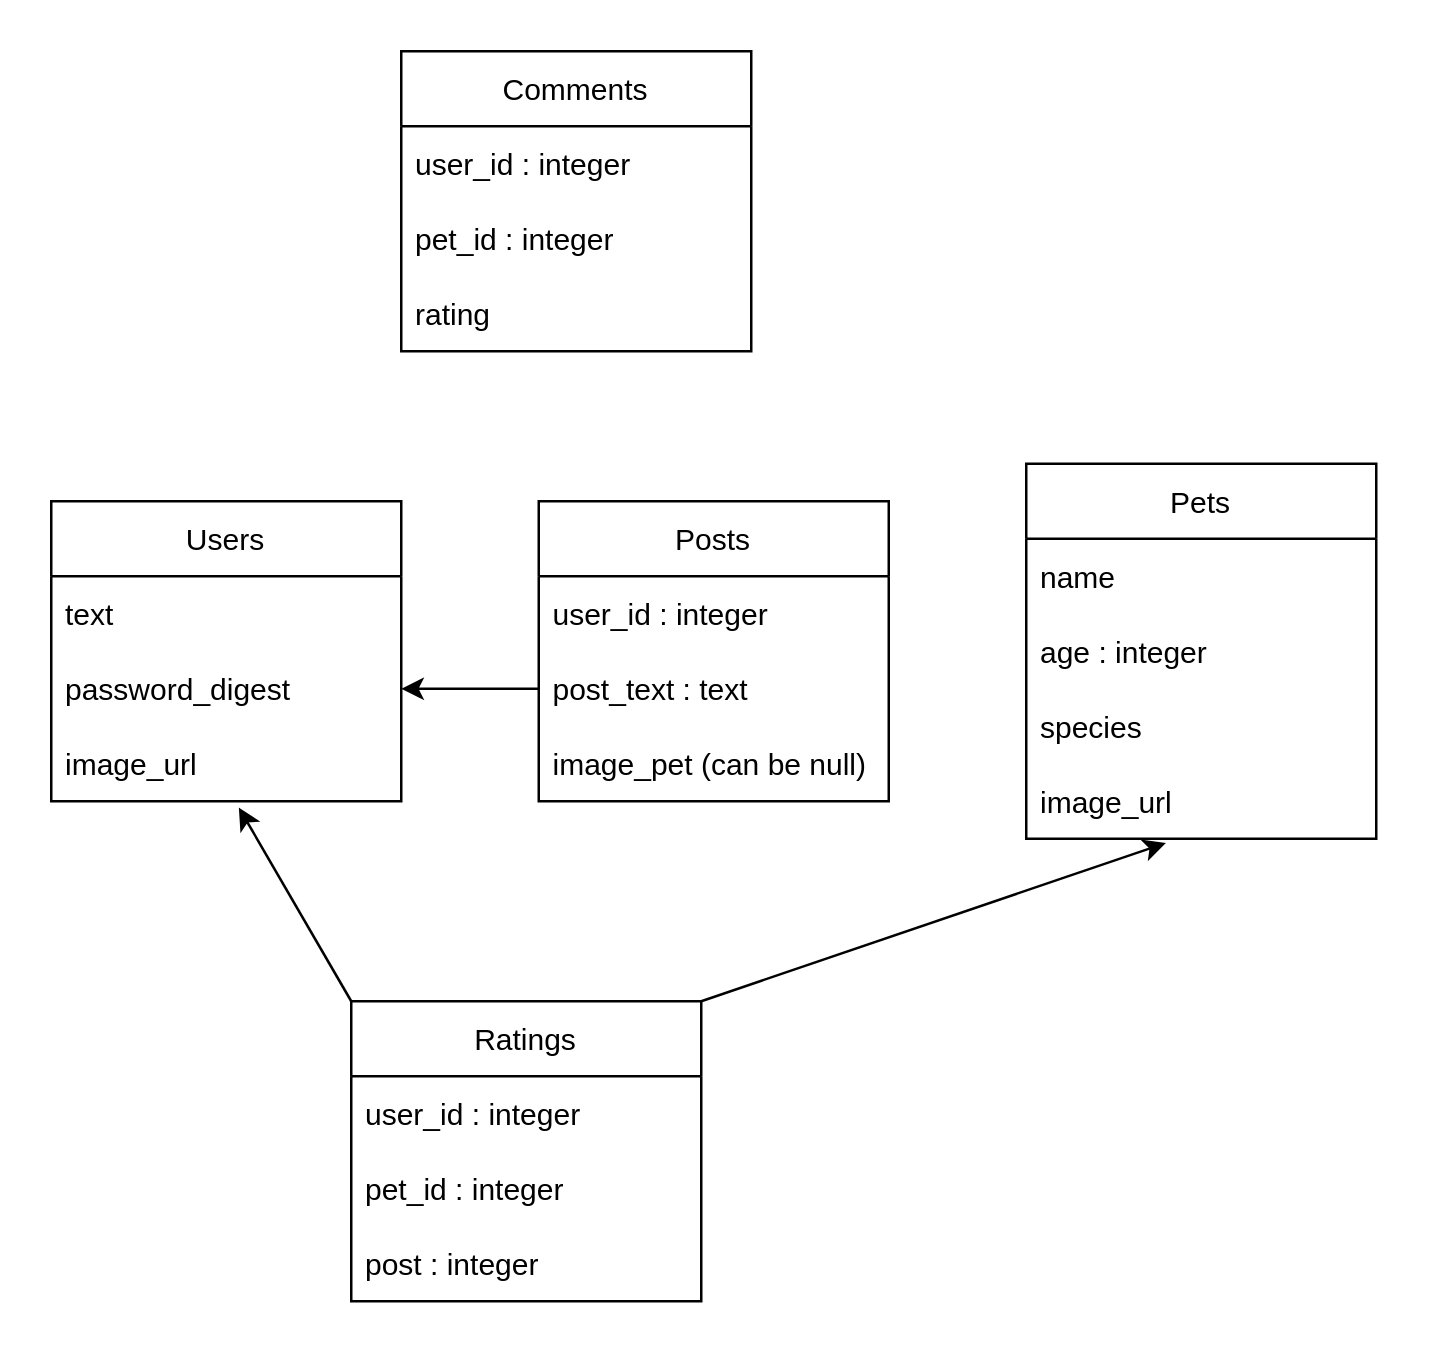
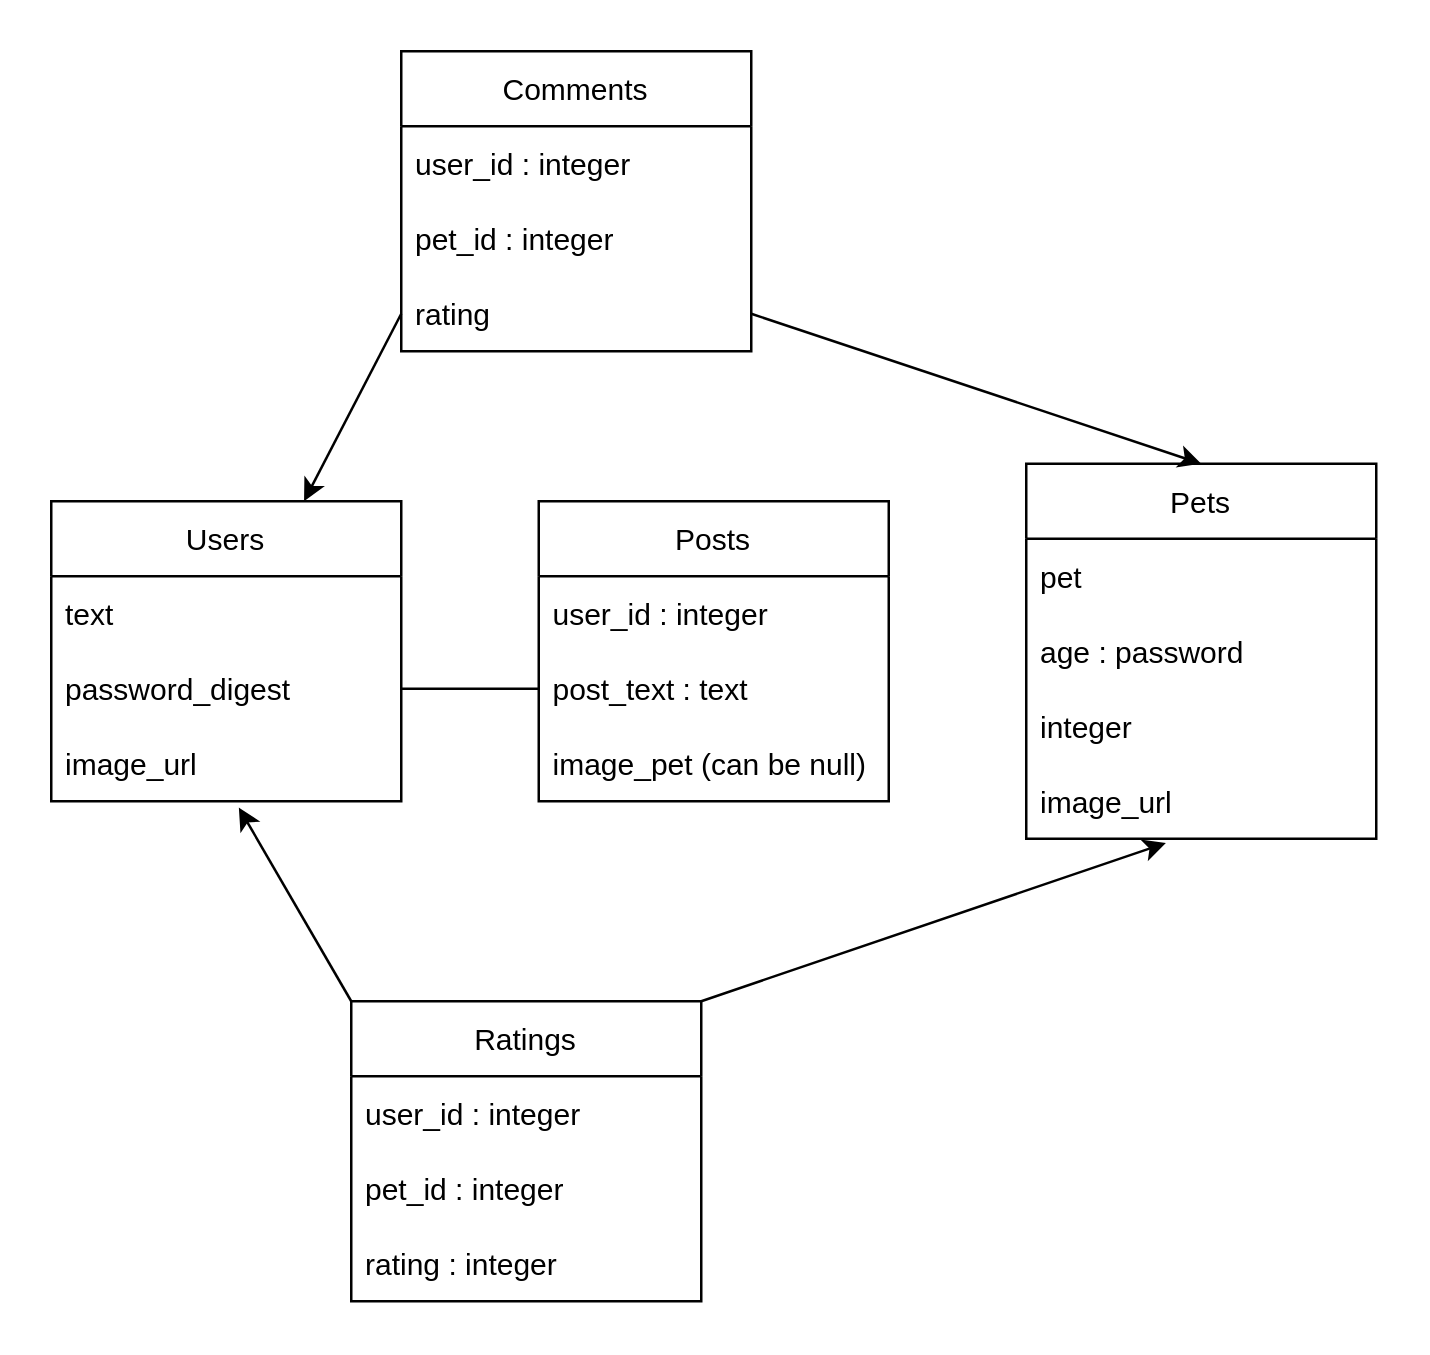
  <mxCell id="0" />
  <mxCell id="1" parent="0" />
  <mxCell id="2" value="Users" style="swimlane;fontStyle=0;childLayout=stackLayout;horizontal=1;startSize=30;horizontalStack=0;resizeParent=1;resizeParentMax=0;resizeLast=0;collapsible=1;marginBottom=0;" vertex="1" parent="1"><mxGeometry x="20" y="200" width="140" height="120" as="geometry" /></mxCell>
  <mxCell id="3" value="text" style="text;strokeColor=none;fillColor=none;align=left;verticalAlign=middle;spacingLeft=4;spacingRight=4;overflow=hidden;points=[[0,0.5],[1,0.5]];portConstraint=eastwest;rotatable=0;" vertex="1" parent="2"><mxGeometry y="30" width="140" height="30" as="geometry" /></mxCell>
  <mxCell id="4" value="password_digest" style="text;strokeColor=none;fillColor=none;align=left;verticalAlign=middle;spacingLeft=4;spacingRight=4;overflow=hidden;points=[[0,0.5],[1,0.5]];portConstraint=eastwest;rotatable=0;" vertex="1" parent="2"><mxGeometry y="60" width="140" height="30" as="geometry" /></mxCell>
  <mxCell id="5" value="image_url" style="text;strokeColor=none;fillColor=none;align=left;verticalAlign=middle;spacingLeft=4;spacingRight=4;overflow=hidden;points=[[0,0.5],[1,0.5]];portConstraint=eastwest;rotatable=0;" vertex="1" parent="2"><mxGeometry y="90" width="140" height="30" as="geometry" /></mxCell>
  <mxCell id="6" value="Pets" style="swimlane;fontStyle=0;childLayout=stackLayout;horizontal=1;startSize=30;horizontalStack=0;resizeParent=1;resizeParentMax=0;resizeLast=0;collapsible=1;marginBottom=0;" vertex="1" parent="1"><mxGeometry x="410" y="185" width="140" height="150" as="geometry" /></mxCell>
- <mxCell id="7" value="name" style="text;strokeColor=none;fillColor=none;align=left;verticalAlign=middle;spacingLeft=4;spacingRight=4;overflow=hidden;points=[[0,0.5],[1,0.5]];portConstraint=eastwest;rotatable=0;" vertex="1" parent="6"><mxGeometry y="30" width="140" height="30" as="geometry" /></mxCell>
- <mxCell id="8" value="age : integer" style="text;strokeColor=none;fillColor=none;align=left;verticalAlign=middle;spacingLeft=4;spacingRight=4;overflow=hidden;points=[[0,0.5],[1,0.5]];portConstraint=eastwest;rotatable=0;" vertex="1" parent="6"><mxGeometry y="60" width="140" height="30" as="geometry" /></mxCell>
- <mxCell id="9" value="species" style="text;strokeColor=none;fillColor=none;align=left;verticalAlign=middle;spacingLeft=4;spacingRight=4;overflow=hidden;points=[[0,0.5],[1,0.5]];portConstraint=eastwest;rotatable=0;" vertex="1" parent="6"><mxGeometry y="90" width="140" height="30" as="geometry" /></mxCell>
+ <mxCell id="7" value="pet" style="text;strokeColor=none;fillColor=none;align=left;verticalAlign=middle;spacingLeft=4;spacingRight=4;overflow=hidden;points=[[0,0.5],[1,0.5]];portConstraint=eastwest;rotatable=0;" vertex="1" parent="6"><mxGeometry y="30" width="140" height="30" as="geometry" /></mxCell>
+ <mxCell id="8" value="age : password" style="text;strokeColor=none;fillColor=none;align=left;verticalAlign=middle;spacingLeft=4;spacingRight=4;overflow=hidden;points=[[0,0.5],[1,0.5]];portConstraint=eastwest;rotatable=0;" vertex="1" parent="6"><mxGeometry y="60" width="140" height="30" as="geometry" /></mxCell>
+ <mxCell id="9" value="integer" style="text;strokeColor=none;fillColor=none;align=left;verticalAlign=middle;spacingLeft=4;spacingRight=4;overflow=hidden;points=[[0,0.5],[1,0.5]];portConstraint=eastwest;rotatable=0;" vertex="1" parent="6"><mxGeometry y="90" width="140" height="30" as="geometry" /></mxCell>
  <mxCell id="10" value="image_url" style="text;strokeColor=none;fillColor=none;align=left;verticalAlign=middle;spacingLeft=4;spacingRight=4;overflow=hidden;points=[[0,0.5],[1,0.5]];portConstraint=eastwest;rotatable=0;" vertex="1" parent="6"><mxGeometry y="120" width="140" height="30" as="geometry" /></mxCell>
  <mxCell id="11" style="edgeStyle=none;html=1;exitX=0;exitY=0;exitDx=0;exitDy=0;entryX=0.536;entryY=1.084;entryDx=0;entryDy=0;entryPerimeter=0;" edge="1" parent="1" source="12" target="5"><mxGeometry relative="1" as="geometry" /></mxCell>
  <mxCell id="12" value="Ratings" style="swimlane;fontStyle=0;childLayout=stackLayout;horizontal=1;startSize=30;horizontalStack=0;resizeParent=1;resizeParentMax=0;resizeLast=0;collapsible=1;marginBottom=0;" vertex="1" parent="1"><mxGeometry x="140" y="400" width="140" height="120" as="geometry" /></mxCell>
  <mxCell id="13" value="user_id : integer" style="text;strokeColor=none;fillColor=none;align=left;verticalAlign=middle;spacingLeft=4;spacingRight=4;overflow=hidden;points=[[0,0.5],[1,0.5]];portConstraint=eastwest;rotatable=0;" vertex="1" parent="12"><mxGeometry y="30" width="140" height="30" as="geometry" /></mxCell>
  <mxCell id="14" value="pet_id : integer" style="text;strokeColor=none;fillColor=none;align=left;verticalAlign=middle;spacingLeft=4;spacingRight=4;overflow=hidden;points=[[0,0.5],[1,0.5]];portConstraint=eastwest;rotatable=0;" vertex="1" parent="12"><mxGeometry y="60" width="140" height="30" as="geometry" /></mxCell>
- <mxCell id="15" value="post : integer" style="text;strokeColor=none;fillColor=none;align=left;verticalAlign=middle;spacingLeft=4;spacingRight=4;overflow=hidden;points=[[0,0.5],[1,0.5]];portConstraint=eastwest;rotatable=0;" vertex="1" parent="12"><mxGeometry y="90" width="140" height="30" as="geometry" /></mxCell>
+ <mxCell id="15" value="rating : integer" style="text;strokeColor=none;fillColor=none;align=left;verticalAlign=middle;spacingLeft=4;spacingRight=4;overflow=hidden;points=[[0,0.5],[1,0.5]];portConstraint=eastwest;rotatable=0;" vertex="1" parent="12"><mxGeometry y="90" width="140" height="30" as="geometry" /></mxCell>
  <mxCell id="16" style="edgeStyle=none;html=1;exitX=1;exitY=0;exitDx=0;exitDy=0;entryX=0.399;entryY=1.056;entryDx=0;entryDy=0;entryPerimeter=0;" edge="1" parent="1" source="12" target="10"><mxGeometry relative="1" as="geometry" /></mxCell>
  <mxCell id="17" value="Comments" style="swimlane;fontStyle=0;childLayout=stackLayout;horizontal=1;startSize=30;horizontalStack=0;resizeParent=1;resizeParentMax=0;resizeLast=0;collapsible=1;marginBottom=0;" vertex="1" parent="1"><mxGeometry x="160" y="20" width="140" height="120" as="geometry" /></mxCell>
  <mxCell id="18" value="user_id : integer" style="text;strokeColor=none;fillColor=none;align=left;verticalAlign=middle;spacingLeft=4;spacingRight=4;overflow=hidden;points=[[0,0.5],[1,0.5]];portConstraint=eastwest;rotatable=0;" vertex="1" parent="17"><mxGeometry y="30" width="140" height="30" as="geometry" /></mxCell>
  <mxCell id="19" value="pet_id : integer" style="text;strokeColor=none;fillColor=none;align=left;verticalAlign=middle;spacingLeft=4;spacingRight=4;overflow=hidden;points=[[0,0.5],[1,0.5]];portConstraint=eastwest;rotatable=0;" vertex="1" parent="17"><mxGeometry y="60" width="140" height="30" as="geometry" /></mxCell>
  <mxCell id="20" value="rating" style="text;strokeColor=none;fillColor=none;align=left;verticalAlign=middle;spacingLeft=4;spacingRight=4;overflow=hidden;points=[[0,0.5],[1,0.5]];portConstraint=eastwest;rotatable=0;" vertex="1" parent="17"><mxGeometry y="90" width="140" height="30" as="geometry" /></mxCell>
+ <mxCell id="21" style="edgeStyle=none;html=1;exitX=0;exitY=0.5;exitDx=0;exitDy=0;" edge="1" parent="1" source="20" target="2"><mxGeometry relative="1" as="geometry" /></mxCell>
+ <mxCell id="22" style="edgeStyle=none;html=1;exitX=1;exitY=0.5;exitDx=0;exitDy=0;entryX=0.5;entryY=0;entryDx=0;entryDy=0;" edge="1" parent="1" source="20" target="6"><mxGeometry relative="1" as="geometry" /></mxCell>
  <mxCell id="23" value="Posts" style="swimlane;fontStyle=0;childLayout=stackLayout;horizontal=1;startSize=30;horizontalStack=0;resizeParent=1;resizeParentMax=0;resizeLast=0;collapsible=1;marginBottom=0;" vertex="1" parent="1"><mxGeometry x="215" y="200" width="140" height="120" as="geometry" /></mxCell>
  <mxCell id="24" value="user_id : integer" style="text;strokeColor=none;fillColor=none;align=left;verticalAlign=middle;spacingLeft=4;spacingRight=4;overflow=hidden;points=[[0,0.5],[1,0.5]];portConstraint=eastwest;rotatable=0;" vertex="1" parent="23"><mxGeometry y="30" width="140" height="30" as="geometry" /></mxCell>
  <mxCell id="25" value="post_text : text" style="text;strokeColor=none;fillColor=none;align=left;verticalAlign=middle;spacingLeft=4;spacingRight=4;overflow=hidden;points=[[0,0.5],[1,0.5]];portConstraint=eastwest;rotatable=0;" vertex="1" parent="23"><mxGeometry y="60" width="140" height="30" as="geometry" /></mxCell>
  <mxCell id="26" value="image_pet (can be null)" style="text;strokeColor=none;fillColor=none;align=left;verticalAlign=middle;spacingLeft=4;spacingRight=4;overflow=hidden;points=[[0,0.5],[1,0.5]];portConstraint=eastwest;rotatable=0;" vertex="1" parent="23"><mxGeometry y="90" width="140" height="30" as="geometry" /></mxCell>
- <mxCell id="27" style="edgeStyle=none;html=1;exitX=0;exitY=0.5;exitDx=0;exitDy=0;entryX=1;entryY=0.5;entryDx=0;entryDy=0;" edge="1" parent="1" source="25" target="4"><mxGeometry relative="1" as="geometry" /></mxCell>
+ <mxCell id="27" style="edgeStyle=none;html=1;exitX=0;exitY=0.5;exitDx=0;exitDy=0;entryX=1;entryY=0.5;entryDx=0;entryDy=0;endArrow=none;" edge="1" parent="1" source="25" target="4"><mxGeometry relative="1" as="geometry" /></mxCell>
